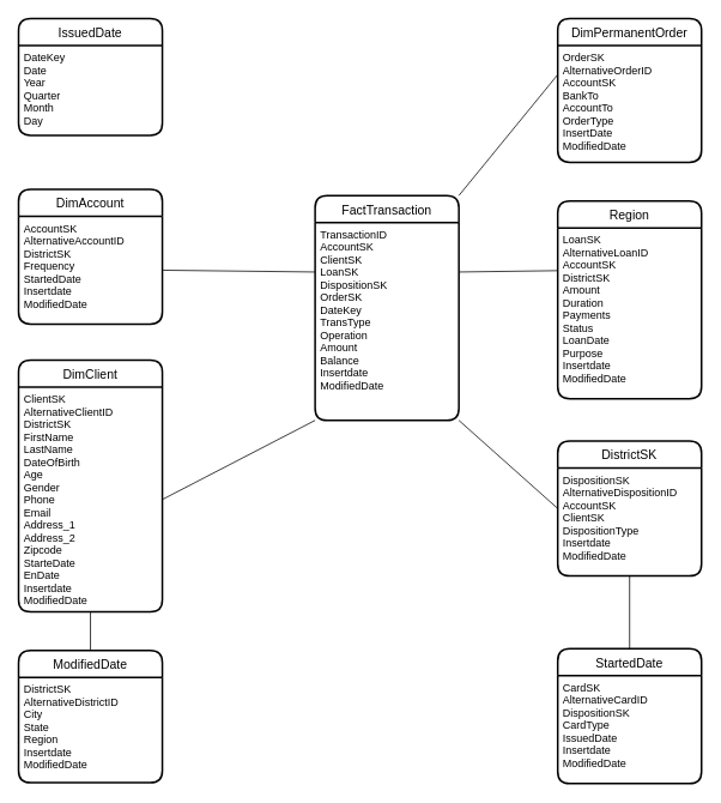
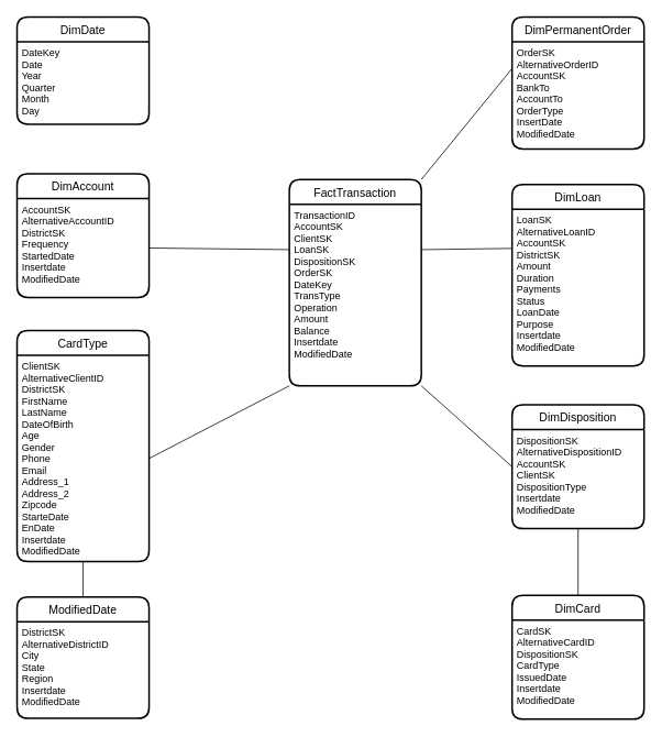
  <mxCell id="0" />
  <mxCell id="1" parent="0" />
- <mxCell id="2" value="IssuedDate" style="swimlane;childLayout=stackLayout;horizontal=1;startSize=30;horizontalStack=0;rounded=1;fontSize=14;fontStyle=0;strokeWidth=2;resizeParent=0;resizeLast=1;shadow=0;dashed=0;align=center;" parent="1" vertex="1"><mxGeometry x="20" y="20" width="160" height="130" as="geometry"><mxRectangle x="30" y="40" width="90" height="30" as="alternateBounds" /></mxGeometry></mxCell>
+ <mxCell id="2" value="DimDate" style="swimlane;childLayout=stackLayout;horizontal=1;startSize=30;horizontalStack=0;rounded=1;fontSize=14;fontStyle=0;strokeWidth=2;resizeParent=0;resizeLast=1;shadow=0;dashed=0;align=center;" parent="1" vertex="1"><mxGeometry x="20" y="20" width="160" height="130" as="geometry"><mxRectangle x="30" y="40" width="90" height="30" as="alternateBounds" /></mxGeometry></mxCell>
  <mxCell id="3" value="DateKey&#10;Date&#10;Year&#10;Quarter&#10;Month&#10;Day" style="align=left;strokeColor=none;fillColor=none;spacingLeft=4;fontSize=12;verticalAlign=top;resizable=0;rotatable=0;part=1;" parent="2" vertex="1"><mxGeometry y="30" width="160" height="100" as="geometry" /></mxCell>
  <mxCell id="4" value="DimAccount" style="swimlane;childLayout=stackLayout;horizontal=1;startSize=30;horizontalStack=0;rounded=1;fontSize=14;fontStyle=0;strokeWidth=2;resizeParent=0;resizeLast=1;shadow=0;dashed=0;align=center;" parent="1" vertex="1"><mxGeometry x="20" y="210" width="160" height="150" as="geometry" /></mxCell>
  <mxCell id="5" value="AccountSK&#10;AlternativeAccountID&#10;DistrictSK&#10;Frequency&#10;StartedDate&#10;Insertdate&#10;ModifiedDate" style="align=left;strokeColor=none;fillColor=none;spacingLeft=4;fontSize=12;verticalAlign=top;resizable=0;rotatable=0;part=1;" parent="4" vertex="1"><mxGeometry y="30" width="160" height="120" as="geometry" /></mxCell>
  <mxCell id="6" value="DimPermanentOrder" style="swimlane;childLayout=stackLayout;horizontal=1;startSize=30;horizontalStack=0;rounded=1;fontSize=14;fontStyle=0;strokeWidth=2;resizeParent=0;resizeLast=1;shadow=0;dashed=0;align=center;" parent="1" vertex="1"><mxGeometry x="620" y="20" width="160" height="160" as="geometry" /></mxCell>
  <mxCell id="7" value="OrderSK&#10;AlternativeOrderID&#10;AccountSK&#10;BankTo&#10;AccountTo&#10;OrderType&#10;InsertDate&#10;ModifiedDate" style="align=left;strokeColor=none;fillColor=none;spacingLeft=4;fontSize=12;verticalAlign=top;resizable=0;rotatable=0;part=1;" parent="6" vertex="1"><mxGeometry y="30" width="160" height="130" as="geometry" /></mxCell>
- <mxCell id="8" value="Region" style="swimlane;childLayout=stackLayout;horizontal=1;startSize=30;horizontalStack=0;rounded=1;fontSize=14;fontStyle=0;strokeWidth=2;resizeParent=0;resizeLast=1;shadow=0;dashed=0;align=center;" parent="1" vertex="1"><mxGeometry x="620" y="223" width="160" height="220" as="geometry" /></mxCell>
+ <mxCell id="8" value="DimLoan" style="swimlane;childLayout=stackLayout;horizontal=1;startSize=30;horizontalStack=0;rounded=1;fontSize=14;fontStyle=0;strokeWidth=2;resizeParent=0;resizeLast=1;shadow=0;dashed=0;align=center;" parent="1" vertex="1"><mxGeometry x="620" y="223" width="160" height="220" as="geometry" /></mxCell>
  <mxCell id="9" value="LoanSK&#10;AlternativeLoanID&#10;AccountSK&#10;DistrictSK&#10;Amount&#10;Duration&#10;Payments&#10;Status&#10;LoanDate&#10;Purpose&#10;Insertdate&#10;ModifiedDate" style="align=left;strokeColor=none;fillColor=none;spacingLeft=4;fontSize=12;verticalAlign=top;resizable=0;rotatable=0;part=1;" parent="8" vertex="1"><mxGeometry y="30" width="160" height="190" as="geometry" /></mxCell>
- <mxCell id="10" value="DimClient" style="swimlane;childLayout=stackLayout;horizontal=1;startSize=30;horizontalStack=0;rounded=1;fontSize=14;fontStyle=0;strokeWidth=2;resizeParent=0;resizeLast=1;shadow=0;dashed=0;align=center;" parent="1" vertex="1"><mxGeometry x="20" y="400" width="160" height="280" as="geometry" /></mxCell>
+ <mxCell id="10" value="CardType" style="swimlane;childLayout=stackLayout;horizontal=1;startSize=30;horizontalStack=0;rounded=1;fontSize=14;fontStyle=0;strokeWidth=2;resizeParent=0;resizeLast=1;shadow=0;dashed=0;align=center;" parent="1" vertex="1"><mxGeometry x="20" y="400" width="160" height="280" as="geometry" /></mxCell>
  <mxCell id="11" value="ClientSK&#10;AlternativeClientID&#10;DistrictSK&#10;FirstName&#10;LastName&#10;DateOfBirth&#10;Age&#10;Gender&#10;Phone&#10;Email&#10;Address_1&#10;Address_2&#10;Zipcode&#10;StarteDate&#10;EnDate&#10;Insertdate&#10;ModifiedDate" style="align=left;strokeColor=none;fillColor=none;spacingLeft=4;fontSize=12;verticalAlign=top;resizable=0;rotatable=0;part=1;" parent="10" vertex="1"><mxGeometry y="30" width="160" height="250" as="geometry" /></mxCell>
  <mxCell id="12" value="ModifiedDate" style="swimlane;childLayout=stackLayout;horizontal=1;startSize=30;horizontalStack=0;rounded=1;fontSize=14;fontStyle=0;strokeWidth=2;resizeParent=0;resizeLast=1;shadow=0;dashed=0;align=center;" parent="1" vertex="1"><mxGeometry x="20" y="723" width="160" height="147" as="geometry" /></mxCell>
  <mxCell id="13" value="DistrictSK&#10;AlternativeDistrictID&#10;City&#10;State&#10;Region&#10;Insertdate&#10;ModifiedDate" style="align=left;strokeColor=none;fillColor=none;spacingLeft=4;fontSize=12;verticalAlign=top;resizable=0;rotatable=0;part=1;" parent="12" vertex="1"><mxGeometry y="30" width="160" height="117" as="geometry" /></mxCell>
- <mxCell id="14" value="DistrictSK" style="swimlane;childLayout=stackLayout;horizontal=1;startSize=30;horizontalStack=0;rounded=1;fontSize=14;fontStyle=0;strokeWidth=2;resizeParent=0;resizeLast=1;shadow=0;dashed=0;align=center;" parent="1" vertex="1"><mxGeometry x="620" y="490" width="160" height="150" as="geometry" /></mxCell>
+ <mxCell id="14" value="DimDisposition" style="swimlane;childLayout=stackLayout;horizontal=1;startSize=30;horizontalStack=0;rounded=1;fontSize=14;fontStyle=0;strokeWidth=2;resizeParent=0;resizeLast=1;shadow=0;dashed=0;align=center;" parent="1" vertex="1"><mxGeometry x="620" y="490" width="160" height="150" as="geometry" /></mxCell>
  <mxCell id="15" value="DispositionSK&#10;AlternativeDispositionID&#10;AccountSK&#10;ClientSK&#10;DispositionType&#10;Insertdate&#10;ModifiedDate" style="align=left;strokeColor=none;fillColor=none;spacingLeft=4;fontSize=12;verticalAlign=top;resizable=0;rotatable=0;part=1;" parent="14" vertex="1"><mxGeometry y="30" width="160" height="120" as="geometry" /></mxCell>
- <mxCell id="16" value="StartedDate" style="swimlane;childLayout=stackLayout;horizontal=1;startSize=30;horizontalStack=0;rounded=1;fontSize=14;fontStyle=0;strokeWidth=2;resizeParent=0;resizeLast=1;shadow=0;dashed=0;align=center;" parent="1" vertex="1"><mxGeometry x="620" y="721" width="160" height="150" as="geometry" /></mxCell>
+ <mxCell id="16" value="DimCard" style="swimlane;childLayout=stackLayout;horizontal=1;startSize=30;horizontalStack=0;rounded=1;fontSize=14;fontStyle=0;strokeWidth=2;resizeParent=0;resizeLast=1;shadow=0;dashed=0;align=center;" parent="1" vertex="1"><mxGeometry x="620" y="721" width="160" height="150" as="geometry" /></mxCell>
  <mxCell id="17" value="CardSK&#10;AlternativeCardID&#10;DispositionSK&#10;CardType&#10;IssuedDate&#10;Insertdate&#10;ModifiedDate" style="align=left;strokeColor=none;fillColor=none;spacingLeft=4;fontSize=12;verticalAlign=top;resizable=0;rotatable=0;part=1;" parent="16" vertex="1"><mxGeometry y="30" width="160" height="120" as="geometry" /></mxCell>
  <mxCell id="18" value="FactTransaction" style="swimlane;childLayout=stackLayout;horizontal=1;startSize=30;horizontalStack=0;rounded=1;fontSize=14;fontStyle=0;strokeWidth=2;resizeParent=0;resizeLast=1;shadow=0;dashed=0;align=center;" parent="1" vertex="1"><mxGeometry x="350" y="217" width="160" height="250" as="geometry" /></mxCell>
  <mxCell id="19" value="TransactionID&#10;AccountSK&#10;ClientSK&#10;LoanSK&#10;DispositionSK&#10;OrderSK&#10;DateKey&#10;TransType&#10;Operation&#10;Amount&#10;Balance&#10;Insertdate&#10;ModifiedDate" style="align=left;strokeColor=none;fillColor=none;spacingLeft=4;fontSize=12;verticalAlign=top;resizable=0;rotatable=0;part=1;" parent="18" vertex="1"><mxGeometry y="30" width="160" height="220" as="geometry" /></mxCell>
  <mxCell id="20" value="" style="endArrow=none;html=1;rounded=0;exitX=1;exitY=0.5;exitDx=0;exitDy=0;entryX=0;entryY=0.25;entryDx=0;entryDy=0;" parent="1" source="5" target="19" edge="1"><mxGeometry relative="1" as="geometry"><mxPoint x="190" y="82.5" as="sourcePoint" /><mxPoint x="360" y="230" as="targetPoint" /></mxGeometry></mxCell>
  <mxCell id="21" value="" style="endArrow=none;html=1;rounded=0;exitX=1;exitY=0;exitDx=0;exitDy=0;entryX=0;entryY=0.25;entryDx=0;entryDy=0;" parent="1" source="18" target="7" edge="1"><mxGeometry relative="1" as="geometry"><mxPoint x="200" y="92.5" as="sourcePoint" /><mxPoint x="370" y="240" as="targetPoint" /></mxGeometry></mxCell>
  <mxCell id="22" value="" style="endArrow=none;html=1;rounded=0;exitX=1;exitY=0.25;exitDx=0;exitDy=0;entryX=0;entryY=0.25;entryDx=0;entryDy=0;" parent="1" source="19" target="9" edge="1"><mxGeometry relative="1" as="geometry"><mxPoint x="210" y="102.5" as="sourcePoint" /><mxPoint x="380" y="250" as="targetPoint" /></mxGeometry></mxCell>
  <mxCell id="23" value="" style="endArrow=none;html=1;rounded=0;exitX=1;exitY=0.5;exitDx=0;exitDy=0;entryX=0;entryY=1;entryDx=0;entryDy=0;" parent="1" source="11" target="19" edge="1"><mxGeometry relative="1" as="geometry"><mxPoint x="220" y="112.5" as="sourcePoint" /><mxPoint x="390" y="260" as="targetPoint" /></mxGeometry></mxCell>
  <mxCell id="24" value="" style="endArrow=none;html=1;rounded=0;exitX=0;exitY=0.5;exitDx=0;exitDy=0;entryX=1;entryY=1;entryDx=0;entryDy=0;" parent="1" source="14" target="19" edge="1"><mxGeometry relative="1" as="geometry"><mxPoint x="230" y="122.5" as="sourcePoint" /><mxPoint x="400" y="270" as="targetPoint" /></mxGeometry></mxCell>
  <mxCell id="25" value="" style="endArrow=none;html=1;rounded=0;exitX=0.5;exitY=1;exitDx=0;exitDy=0;entryX=0.5;entryY=0;entryDx=0;entryDy=0;" parent="1" source="15" target="16" edge="1"><mxGeometry relative="1" as="geometry"><mxPoint x="240" y="132.5" as="sourcePoint" /><mxPoint x="410" y="280" as="targetPoint" /></mxGeometry></mxCell>
  <mxCell id="26" value="" style="endArrow=none;html=1;rounded=0;exitX=0.5;exitY=1;exitDx=0;exitDy=0;entryX=0.5;entryY=0;entryDx=0;entryDy=0;" parent="1" source="11" target="12" edge="1"><mxGeometry relative="1" as="geometry"><mxPoint x="250" y="142.5" as="sourcePoint" /><mxPoint x="420" y="290" as="targetPoint" /></mxGeometry></mxCell>
